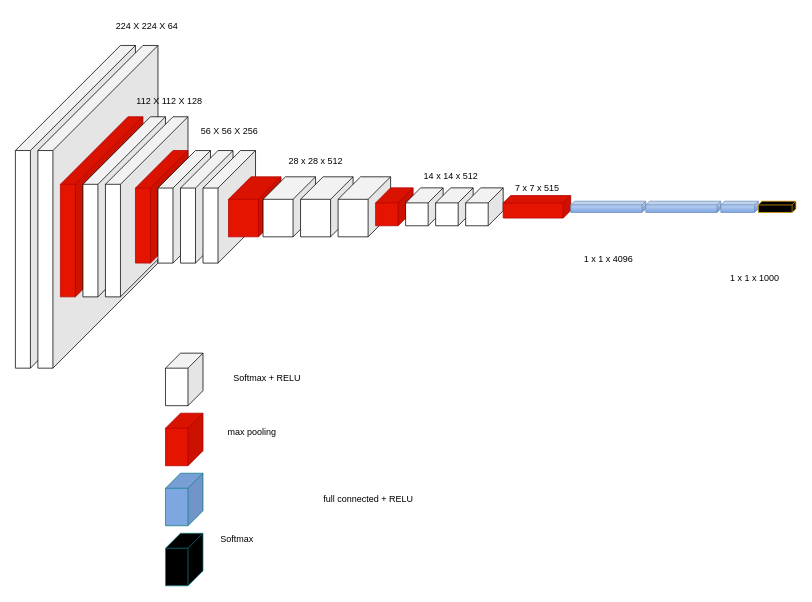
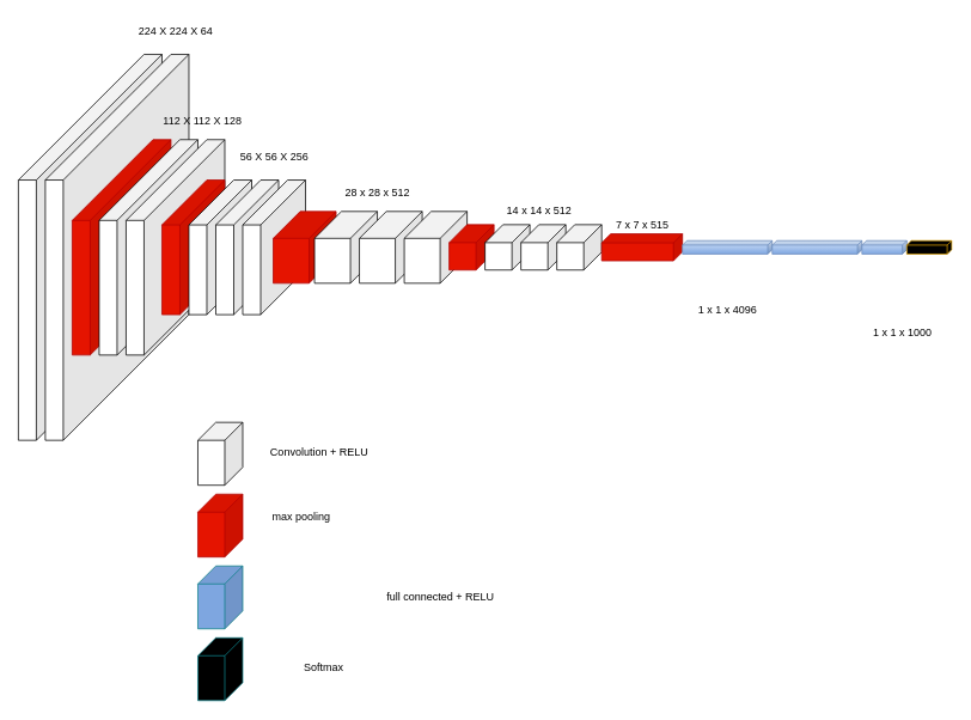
  <mxCell id="0" />
  <mxCell id="1" parent="0" />
  <mxCell id="2" value="" style="shape=cube;whiteSpace=wrap;html=1;boundedLbl=1;backgroundOutline=1;darkOpacity=0.05;darkOpacity2=0.1;flipH=1;size=140;" vertex="1" parent="1"><mxGeometry x="20" y="60" width="160" height="430" as="geometry" /></mxCell>
  <mxCell id="3" value="" style="shape=cube;whiteSpace=wrap;html=1;boundedLbl=1;backgroundOutline=1;darkOpacity=0.05;darkOpacity2=0.1;flipH=1;size=140;" vertex="1" parent="1"><mxGeometry x="50" y="60" width="160" height="430" as="geometry" /></mxCell>
  <mxCell id="4" value="" style="shape=cube;whiteSpace=wrap;html=1;boundedLbl=1;backgroundOutline=1;darkOpacity=0.05;darkOpacity2=0.1;flipH=1;size=90;fillColor=light-dark(#E51400,#FF0000);strokeColor=#B20000;fontColor=#ffffff;" vertex="1" parent="1"><mxGeometry x="80" y="155" width="110" height="240" as="geometry" /></mxCell>
  <mxCell id="5" value="" style="shape=cube;whiteSpace=wrap;html=1;boundedLbl=1;backgroundOutline=1;darkOpacity=0.05;darkOpacity2=0.1;flipH=1;size=90;" vertex="1" parent="1"><mxGeometry x="110" y="155" width="110" height="240" as="geometry" /></mxCell>
  <mxCell id="6" value="" style="shape=cube;whiteSpace=wrap;html=1;boundedLbl=1;backgroundOutline=1;darkOpacity=0.05;darkOpacity2=0.1;flipH=1;size=90;" vertex="1" parent="1"><mxGeometry x="140" y="155" width="110" height="240" as="geometry" /></mxCell>
  <mxCell id="7" value="" style="shape=cube;whiteSpace=wrap;html=1;boundedLbl=1;backgroundOutline=1;darkOpacity=0.05;darkOpacity2=0.1;flipH=1;size=50;fillColor=light-dark(#E51400,#CC0000);fontColor=#ffffff;strokeColor=#B20000;" vertex="1" parent="1"><mxGeometry x="180" y="200" width="70" height="150" as="geometry" /></mxCell>
  <mxCell id="8" value="" style="shape=cube;whiteSpace=wrap;html=1;boundedLbl=1;backgroundOutline=1;darkOpacity=0.05;darkOpacity2=0.1;flipH=1;size=50;" vertex="1" parent="1"><mxGeometry x="210" y="200" width="70" height="150" as="geometry" /></mxCell>
  <mxCell id="9" value="" style="shape=cube;whiteSpace=wrap;html=1;boundedLbl=1;backgroundOutline=1;darkOpacity=0.05;darkOpacity2=0.1;flipH=1;size=50;" vertex="1" parent="1"><mxGeometry x="240" y="200" width="70" height="150" as="geometry" /></mxCell>
  <mxCell id="10" value="" style="shape=cube;whiteSpace=wrap;html=1;boundedLbl=1;backgroundOutline=1;darkOpacity=0.05;darkOpacity2=0.1;flipH=1;size=50;" vertex="1" parent="1"><mxGeometry x="270" y="200" width="70" height="150" as="geometry" /></mxCell>
  <mxCell id="11" value="" style="shape=cube;whiteSpace=wrap;html=1;boundedLbl=1;backgroundOutline=1;darkOpacity=0.05;darkOpacity2=0.1;flipH=1;size=30;fillColor=light-dark(#E51400,#CC0000);fontColor=#ffffff;strokeColor=#B20000;" vertex="1" parent="1"><mxGeometry x="304" y="235" width="70" height="80" as="geometry" /></mxCell>
  <mxCell id="12" value="" style="shape=cube;whiteSpace=wrap;html=1;boundedLbl=1;backgroundOutline=1;darkOpacity=0.05;darkOpacity2=0.1;flipH=1;size=30;" vertex="1" parent="1"><mxGeometry x="350" y="235" width="70" height="80" as="geometry" /></mxCell>
  <mxCell id="13" value="" style="shape=cube;whiteSpace=wrap;html=1;boundedLbl=1;backgroundOutline=1;darkOpacity=0.05;darkOpacity2=0.1;flipH=1;size=30;" vertex="1" parent="1"><mxGeometry x="400" y="235" width="70" height="80" as="geometry" /></mxCell>
  <mxCell id="14" value="" style="shape=cube;whiteSpace=wrap;html=1;boundedLbl=1;backgroundOutline=1;darkOpacity=0.05;darkOpacity2=0.1;flipH=1;size=30;" vertex="1" parent="1"><mxGeometry x="450" y="235" width="70" height="80" as="geometry" /></mxCell>
  <mxCell id="15" value="" style="shape=cube;whiteSpace=wrap;html=1;boundedLbl=1;backgroundOutline=1;darkOpacity=0.05;darkOpacity2=0.1;flipH=1;flipV=0;fillColor=light-dark(#E51400,#CC0000);fontColor=#ffffff;strokeColor=#B20000;" vertex="1" parent="1"><mxGeometry x="500" y="249.75" width="50" height="50.5" as="geometry" /></mxCell>
  <mxCell id="16" value="" style="shape=cube;whiteSpace=wrap;html=1;boundedLbl=1;backgroundOutline=1;darkOpacity=0.05;darkOpacity2=0.1;flipH=1;flipV=0;" vertex="1" parent="1"><mxGeometry x="540" y="249.75" width="50" height="50.5" as="geometry" /></mxCell>
  <mxCell id="17" value="" style="shape=cube;whiteSpace=wrap;html=1;boundedLbl=1;backgroundOutline=1;darkOpacity=0.05;darkOpacity2=0.1;flipH=1;flipV=0;" vertex="1" parent="1"><mxGeometry x="580" y="249.75" width="50" height="50.5" as="geometry" /></mxCell>
  <mxCell id="18" value="" style="shape=cube;whiteSpace=wrap;html=1;boundedLbl=1;backgroundOutline=1;darkOpacity=0.05;darkOpacity2=0.1;flipH=1;flipV=0;" vertex="1" parent="1"><mxGeometry x="620" y="249.75" width="50" height="50.5" as="geometry" /></mxCell>
  <mxCell id="19" value="" style="shape=cube;whiteSpace=wrap;html=1;boundedLbl=1;backgroundOutline=1;darkOpacity=0.05;darkOpacity2=0.1;flipH=1;size=10;fillColor=light-dark(#E51400,#CC0000);fontColor=#ffffff;strokeColor=#B20000;" vertex="1" parent="1"><mxGeometry x="670" y="260" width="90" height="30" as="geometry" /></mxCell>
  <mxCell id="20" value="" style="shape=cube;whiteSpace=wrap;html=1;boundedLbl=1;backgroundOutline=1;darkOpacity=0.05;darkOpacity2=0.1;flipH=1;size=5;fillColor=#dae8fc;gradientColor=#7ea6e0;strokeColor=#6c8ebf;" vertex="1" parent="1"><mxGeometry x="760" y="267.5" width="100" height="15" as="geometry" /></mxCell>
  <mxCell id="21" value="" style="shape=cube;whiteSpace=wrap;html=1;boundedLbl=1;backgroundOutline=1;darkOpacity=0.05;darkOpacity2=0.1;flipH=1;size=5;fillColor=#dae8fc;gradientColor=#7ea6e0;strokeColor=#6c8ebf;" vertex="1" parent="1"><mxGeometry x="860" y="267.5" width="100" height="15" as="geometry" /></mxCell>
  <mxCell id="22" value="" style="shape=cube;whiteSpace=wrap;html=1;boundedLbl=1;backgroundOutline=1;darkOpacity=0.05;darkOpacity2=0.1;flipH=1;size=5;fillColor=#dae8fc;gradientColor=#7ea6e0;strokeColor=#6c8ebf;" vertex="1" parent="1"><mxGeometry x="960" y="267.5" width="50" height="15" as="geometry" /></mxCell>
  <mxCell id="23" value="" style="shape=cube;whiteSpace=wrap;html=1;boundedLbl=1;backgroundOutline=1;darkOpacity=0.05;darkOpacity2=0.1;flipH=1;size=5;fillColor=light-dark(#FFCD28,#FFFF33);gradientColor=#ffa500;strokeColor=#d79b00;" vertex="1" parent="1"><mxGeometry x="1010" y="267.5" width="50" height="15" as="geometry" /></mxCell>
  <mxCell id="24" value="224 X 224 X 64" style="text;html=1;align=center;verticalAlign=middle;resizable=0;points=[];autosize=1;strokeColor=none;fillColor=none;" vertex="1" parent="1"><mxGeometry x="140" y="20" width="110" height="30" as="geometry" /></mxCell>
  <mxCell id="25" value="112 X 112 X 128" style="text;html=1;align=center;verticalAlign=middle;resizable=0;points=[];autosize=1;strokeColor=none;fillColor=none;" vertex="1" parent="1"><mxGeometry x="170" y="120" width="110" height="30" as="geometry" /></mxCell>
  <mxCell id="26" value="56 X 56 X 256" style="text;html=1;align=center;verticalAlign=middle;resizable=0;points=[];autosize=1;strokeColor=none;fillColor=none;" vertex="1" parent="1"><mxGeometry x="255" y="160" width="100" height="30" as="geometry" /></mxCell>
  <mxCell id="27" value="28 x 28 x 512" style="text;html=1;align=center;verticalAlign=middle;resizable=0;points=[];autosize=1;strokeColor=none;fillColor=none;" vertex="1" parent="1"><mxGeometry x="370" y="200" width="100" height="30" as="geometry" /></mxCell>
  <mxCell id="28" value="14 x 14 x 512" style="text;html=1;align=center;verticalAlign=middle;resizable=0;points=[];autosize=1;strokeColor=none;fillColor=none;rotation=0;" vertex="1" parent="1"><mxGeometry x="550" y="219.75" width="100" height="30" as="geometry" /></mxCell>
  <mxCell id="29" value="7 x 7 x 515" style="text;html=1;align=center;verticalAlign=middle;resizable=0;points=[];autosize=1;strokeColor=none;fillColor=none;" vertex="1" parent="1"><mxGeometry x="675" y="235" width="80" height="30" as="geometry" /></mxCell>
  <mxCell id="30" value="1 x 1 x 4096" style="text;html=1;align=center;verticalAlign=middle;resizable=0;points=[];autosize=1;strokeColor=none;fillColor=none;" vertex="1" parent="1"><mxGeometry x="765" y="330" width="90" height="30" as="geometry" /></mxCell>
  <mxCell id="31" value="1 x 1 x 1000" style="text;html=1;align=center;verticalAlign=middle;resizable=0;points=[];autosize=1;strokeColor=none;fillColor=none;" vertex="1" parent="1"><mxGeometry x="960" y="355" width="90" height="30" as="geometry" /></mxCell>
  <mxCell id="32" value="" style="shape=cube;whiteSpace=wrap;html=1;boundedLbl=1;backgroundOutline=1;darkOpacity=0.05;darkOpacity2=0.1;flipH=1;" vertex="1" parent="1"><mxGeometry x="220" y="470" width="50" height="70" as="geometry" /></mxCell>
- <mxCell id="33" value="Softmax + RELU" style="text;html=1;align=center;verticalAlign=middle;resizable=0;points=[];autosize=1;strokeColor=none;fillColor=none;" vertex="1" parent="1"><mxGeometry x="290" y="488" width="130" height="30" as="geometry" /></mxCell>
+ <mxCell id="33" value="Convolution + RELU" style="text;html=1;align=center;verticalAlign=middle;resizable=0;points=[];autosize=1;strokeColor=none;fillColor=none;" vertex="1" parent="1"><mxGeometry x="290" y="488" width="130" height="30" as="geometry" /></mxCell>
  <mxCell id="34" value="" style="shape=cube;whiteSpace=wrap;html=1;boundedLbl=1;backgroundOutline=1;darkOpacity=0.05;darkOpacity2=0.1;flipH=1;fillColor=light-dark(#E51400,#CC0000);fontColor=#ffffff;strokeColor=#B20000;" vertex="1" parent="1"><mxGeometry x="220" y="550" width="50" height="70" as="geometry" /></mxCell>
  <mxCell id="35" value="max pooling" style="text;html=1;align=center;verticalAlign=middle;resizable=0;points=[];autosize=1;strokeColor=none;fillColor=none;" vertex="1" parent="1"><mxGeometry x="290" y="560" width="90" height="30" as="geometry" /></mxCell>
  <mxCell id="36" value="" style="shape=cube;whiteSpace=wrap;html=1;boundedLbl=1;backgroundOutline=1;darkOpacity=0.05;darkOpacity2=0.1;flipH=1;fillColor=light-dark(#7EA6E0,#1D293B);strokeColor=#0e8088;" vertex="1" parent="1"><mxGeometry x="220" y="630" width="50" height="70" as="geometry" /></mxCell>
  <mxCell id="37" value="full connected + RELU" style="text;html=1;align=center;verticalAlign=middle;resizable=0;points=[];autosize=1;strokeColor=none;fillColor=none;" vertex="1" parent="1"><mxGeometry x="420" y="650" width="140" height="30" as="geometry" /></mxCell>
  <mxCell id="38" value="" style="shape=cube;whiteSpace=wrap;html=1;boundedLbl=1;backgroundOutline=1;darkOpacity=0.05;darkOpacity2=0.1;flipH=1;fillColor=light-dark(#FFCD28,#FFFF33);strokeColor=#0e8088;fillStyle=auto;gradientColor=light-dark(#FFA500,#A05300);" vertex="1" parent="1"><mxGeometry x="220" y="710" width="50" height="70" as="geometry" /></mxCell>
- <mxCell id="39" value="Softmax" style="text;html=1;align=center;verticalAlign=middle;resizable=0;points=[];autosize=1;strokeColor=none;fillColor=none;" vertex="1" parent="1"><mxGeometry x="280" y="703" width="70" height="30" as="geometry" /></mxCell>
+ <mxCell id="39" value="Softmax" style="text;html=1;align=center;verticalAlign=middle;resizable=0;points=[];autosize=1;strokeColor=none;fillColor=none;" vertex="1" parent="1"><mxGeometry x="325" y="728" width="70" height="30" as="geometry" /></mxCell>
